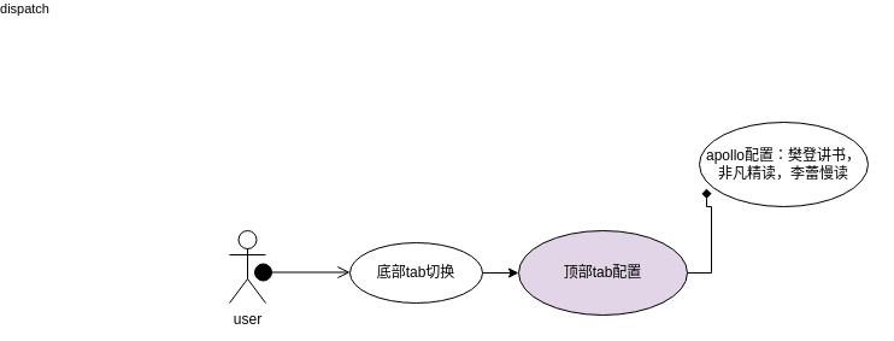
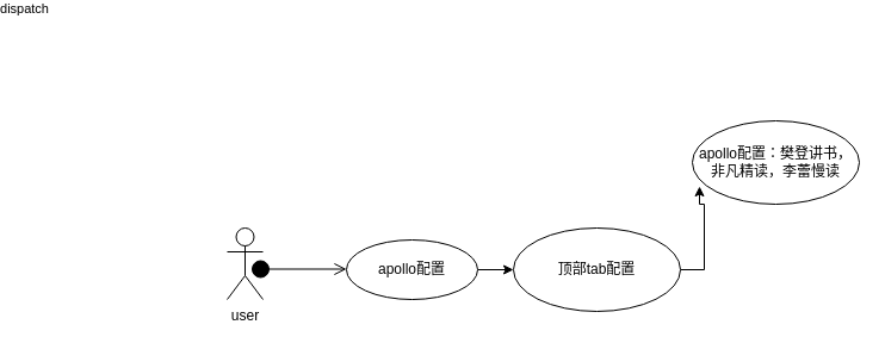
  <mxCell id="0" />
  <mxCell id="1" parent="0" />
  <mxCell id="2" value="user" style="shape=umlActor;verticalLabelPosition=bottom;verticalAlign=top;html=1;" vertex="1" parent="1"><mxGeometry x="20" y="110" width="30" height="60" as="geometry" /></mxCell>
  <mxCell id="3" value="" style="edgeStyle=orthogonalEdgeStyle;rounded=0;orthogonalLoop=1;jettySize=auto;html=1;" edge="1" parent="1" source="4" target="7"><mxGeometry relative="1" as="geometry" /></mxCell>
- <mxCell id="4" value="底部tab切换" style="ellipse;whiteSpace=wrap;html=1;" vertex="1" parent="1"><mxGeometry x="120" y="120" width="110" height="50" as="geometry" /></mxCell>
+ <mxCell id="4" value="apollo配置" style="ellipse;whiteSpace=wrap;html=1;" vertex="1" parent="1"><mxGeometry x="120" y="120" width="110" height="50" as="geometry" /></mxCell>
  <mxCell id="5" value="dispatch" style="html=1;verticalAlign=bottom;startArrow=circle;startFill=1;endArrow=open;startSize=6;endSize=8;" edge="1" parent="1"><mxGeometry x="-1" y="283" width="80" relative="1" as="geometry"><mxPoint x="40" y="144.5" as="sourcePoint" /><mxPoint x="120" y="144.5" as="targetPoint" /><mxPoint x="-190" y="73" as="offset" /></mxGeometry></mxCell>
- <mxCell id="6" style="edgeStyle=orthogonalEdgeStyle;rounded=0;orthogonalLoop=1;jettySize=auto;html=1;exitX=1;exitY=0.5;exitDx=0;exitDy=0;entryX=0.043;entryY=0.786;entryDx=0;entryDy=0;entryPerimeter=0;endArrow=diamond;" edge="1" parent="1" source="7" target="8"><mxGeometry relative="1" as="geometry" /></mxCell>
- <mxCell id="7" value="顶部tab配置" style="ellipse;whiteSpace=wrap;html=1;fillColor=#e1d5e7;" vertex="1" parent="1"><mxGeometry x="260" y="110" width="140" height="70" as="geometry" /></mxCell>
+ <mxCell id="6" style="edgeStyle=orthogonalEdgeStyle;rounded=0;orthogonalLoop=1;jettySize=auto;html=1;exitX=1;exitY=0.5;exitDx=0;exitDy=0;entryX=0.043;entryY=0.786;entryDx=0;entryDy=0;entryPerimeter=0;" edge="1" parent="1" source="7" target="8"><mxGeometry relative="1" as="geometry" /></mxCell>
+ <mxCell id="7" value="顶部tab配置" style="ellipse;whiteSpace=wrap;html=1;" vertex="1" parent="1"><mxGeometry x="260" y="110" width="140" height="70" as="geometry" /></mxCell>
  <mxCell id="8" value="apollo配置：樊登讲书，非凡精读，李蕾慢读" style="ellipse;whiteSpace=wrap;html=1;" vertex="1" parent="1"><mxGeometry x="410" y="20" width="140" height="70" as="geometry" /></mxCell>
